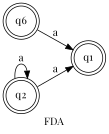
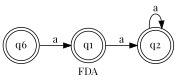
  digraph {
    fontname="Playfair Display"
    label=FDA
    rankdir=LR
    node [fontname="Playfair Display" shape=doublecircle]
    edge [fontname="Playfair Display"]
    n1 [label=q6]
    n2 [label=q1]
    n3 [label=q2]
    n1 -> n2 [label=a]
-   n3 -> n2 [label=a]
+   n2 -> n3 [label=a]
    n3 -> n3 [label=a]
  }
